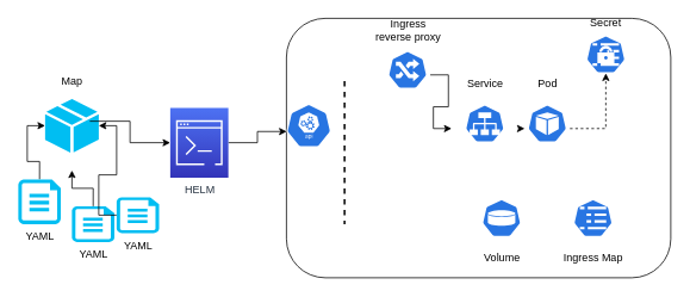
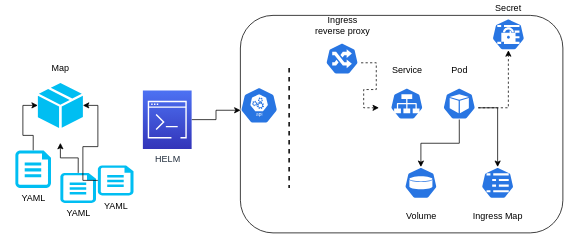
  <mxCell id="0" />
  <mxCell id="1" parent="0" />
  <mxCell id="2" value="" style="verticalLabelPosition=bottom;html=1;verticalAlign=top;align=center;strokeColor=none;fillColor=#00BEF2;shape=mxgraph.azure.cloud_service_package_file;" vertex="1" parent="1"><mxGeometry x="50" y="110" width="60" height="60" as="geometry" /></mxCell>
- <mxCell id="3" style="edgeStyle=orthogonalEdgeStyle;rounded=0;orthogonalLoop=1;jettySize=auto;html=1;" edge="1" parent="1" source="4" target="12"><mxGeometry relative="1" as="geometry" /></mxCell>
  <mxCell id="4" value="Map" style="text;html=1;align=center;verticalAlign=middle;resizable=0;points=[];autosize=1;spacingBottom=90;" vertex="1" parent="1"><mxGeometry x="60" y="80" width="40" height="110" as="geometry" /></mxCell>
  <mxCell id="5" style="edgeStyle=orthogonalEdgeStyle;rounded=0;orthogonalLoop=1;jettySize=auto;html=1;exitX=0.5;exitY=0;exitDx=0;exitDy=0;exitPerimeter=0;entryX=0;entryY=0.5;entryDx=0;entryDy=0;entryPerimeter=0;" edge="1" parent="1" source="6" target="2"><mxGeometry relative="1" as="geometry" /></mxCell>
  <mxCell id="6" value="YAML" style="verticalLabelPosition=bottom;html=1;verticalAlign=top;align=center;strokeColor=none;fillColor=#00BEF2;shape=mxgraph.azure.cloud_services_configuration_file;pointerEvents=1;" vertex="1" parent="1"><mxGeometry x="20" y="200" width="47.5" height="50" as="geometry" /></mxCell>
  <mxCell id="7" style="edgeStyle=orthogonalEdgeStyle;rounded=0;orthogonalLoop=1;jettySize=auto;html=1;exitX=0.5;exitY=0;exitDx=0;exitDy=0;exitPerimeter=0;" edge="1" parent="1" source="8" target="4"><mxGeometry relative="1" as="geometry"><mxPoint x="103.8" y="200" as="sourcePoint" /><mxPoint x="80" y="185" as="targetPoint" /></mxGeometry></mxCell>
  <mxCell id="8" value="YAML" style="verticalLabelPosition=bottom;html=1;verticalAlign=top;align=center;strokeColor=none;fillColor=#00BEF2;shape=mxgraph.azure.cloud_services_configuration_file;pointerEvents=1;" vertex="1" parent="1"><mxGeometry x="80" y="230" width="47.5" height="40" as="geometry" /></mxCell>
  <mxCell id="9" style="edgeStyle=orthogonalEdgeStyle;rounded=0;orthogonalLoop=1;jettySize=auto;html=1;entryX=1;entryY=0.5;entryDx=0;entryDy=0;entryPerimeter=0;" edge="1" parent="1" source="10" target="2"><mxGeometry relative="1" as="geometry" /></mxCell>
  <mxCell id="10" value="YAML" style="verticalLabelPosition=bottom;html=1;verticalAlign=top;align=center;strokeColor=none;fillColor=#00BEF2;shape=mxgraph.azure.cloud_services_configuration_file;pointerEvents=1;" vertex="1" parent="1"><mxGeometry x="130" y="220" width="47.5" height="40" as="geometry" /></mxCell>
  <mxCell id="11" style="edgeStyle=orthogonalEdgeStyle;rounded=0;orthogonalLoop=1;jettySize=auto;html=1;entryX=0.005;entryY=0.63;entryDx=0;entryDy=0;entryPerimeter=0;" edge="1" parent="1" source="12" target="26"><mxGeometry relative="1" as="geometry" /></mxCell>
  <mxCell id="12" value="HELM" style="points=[[0,0,0],[0.25,0,0],[0.5,0,0],[0.75,0,0],[1,0,0],[0,1,0],[0.25,1,0],[0.5,1,0],[0.75,1,0],[1,1,0],[0,0.25,0],[0,0.5,0],[0,0.75,0],[1,0.25,0],[1,0.5,0],[1,0.75,0]];outlineConnect=0;fontColor=#232F3E;gradientColor=#4D72F3;gradientDirection=north;fillColor=#3334B9;strokeColor=#ffffff;dashed=0;verticalLabelPosition=bottom;verticalAlign=top;align=center;html=1;fontSize=12;fontStyle=0;aspect=fixed;shape=mxgraph.aws4.resourceIcon;resIcon=mxgraph.aws4.command_line_interface;" vertex="1" parent="1"><mxGeometry x="190" y="120" width="65" height="78" as="geometry" /></mxCell>
  <mxCell id="13" value="" style="group" vertex="1" connectable="0" parent="1"><mxGeometry x="320" y="20" width="430" height="290" as="geometry" /></mxCell>
  <mxCell id="14" value="" style="rounded=1;whiteSpace=wrap;html=1;" vertex="1" parent="13"><mxGeometry width="430" height="290" as="geometry" /></mxCell>
  <mxCell id="15" value="Pod" style="html=1;dashed=0;whitespace=wrap;fillColor=#2875E2;strokeColor=#ffffff;points=[[0.005,0.63,0],[0.1,0.2,0],[0.9,0.2,0],[0.5,0,0],[0.995,0.63,0],[0.72,0.99,0],[0.5,1,0],[0.28,0.99,0]];shape=mxgraph.kubernetes.icon;prIcon=pod;spacingBottom=90;" vertex="1" parent="13"><mxGeometry x="266.279" y="96.667" width="51.163" height="42.182" as="geometry" /></mxCell>
- <mxCell id="16" style="edgeStyle=orthogonalEdgeStyle;rounded=0;orthogonalLoop=1;jettySize=auto;html=1;exitX=0.995;exitY=0.63;exitDx=0;exitDy=0;exitPerimeter=0;entryX=0.005;entryY=0.63;entryDx=0;entryDy=0;entryPerimeter=0;" edge="1" parent="13" source="17" target="15"><mxGeometry x="-10" as="geometry" /></mxCell>
  <mxCell id="17" value="Service" style="html=1;dashed=0;whitespace=wrap;fillColor=#2875E2;strokeColor=#ffffff;points=[[0.005,0.63,0],[0.1,0.2,0],[0.9,0.2,0],[0.5,0,0],[0.995,0.63,0],[0.72,0.99,0],[0.5,1,0],[0.28,0.99,0]];shape=mxgraph.kubernetes.icon;prIcon=svc;spacingBottom=90;" vertex="1" parent="13"><mxGeometry x="184.421" y="96.667" width="75" height="42.182" as="geometry" /></mxCell>
- <mxCell id="18" style="edgeStyle=orthogonalEdgeStyle;rounded=0;orthogonalLoop=1;jettySize=auto;html=1;exitX=0.995;exitY=0.63;exitDx=0;exitDy=0;exitPerimeter=0;entryX=0.005;entryY=0.63;entryDx=0;entryDy=0;entryPerimeter=0;" edge="1" parent="13" source="19" target="17"><mxGeometry x="-10" as="geometry" /></mxCell>
+ <mxCell id="18" style="edgeStyle=orthogonalEdgeStyle;rounded=0;orthogonalLoop=1;jettySize=auto;html=1;exitX=0.995;exitY=0.63;exitDx=0;exitDy=0;exitPerimeter=0;entryX=0.005;entryY=0.63;entryDx=0;entryDy=0;entryPerimeter=0;dashed=1;" edge="1" parent="13" source="19" target="17"><mxGeometry x="-10" as="geometry" /></mxCell>
  <mxCell id="19" value="&lt;span&gt;Ingress&lt;/span&gt;&lt;br&gt;&lt;span&gt;reverse proxy&lt;/span&gt;" style="html=1;dashed=0;whitespace=wrap;fillColor=#2875E2;strokeColor=#ffffff;points=[[0.005,0.63,0],[0.1,0.2,0],[0.9,0.2,0],[0.5,0,0],[0.995,0.63,0],[0.72,0.99,0],[0.5,1,0],[0.28,0.99,0]];shape=mxgraph.kubernetes.icon;prIcon=ing;spacingBottom=90;" vertex="1" parent="13"><mxGeometry x="109.998" y="36.667" width="51.163" height="42.182" as="geometry" /></mxCell>
  <mxCell id="20" value="Ingress Map" style="html=1;dashed=0;whitespace=wrap;fillColor=#2875E2;strokeColor=#ffffff;points=[[0.005,0.63,0],[0.1,0.2,0],[0.9,0.2,0],[0.5,0,0],[0.995,0.63,0],[0.72,0.99,0],[0.5,1,0],[0.28,0.99,0]];shape=mxgraph.kubernetes.icon;prIcon=cm;spacingBottom=-90;" vertex="1" parent="13"><mxGeometry x="317.442" y="202.121" width="51.163" height="42.182" as="geometry" /></mxCell>
- <mxCell id="22" value="Secret" style="html=1;dashed=0;whitespace=wrap;fillColor=#2875E2;strokeColor=#ffffff;points=[[0.005,0.63,0],[0.1,0.2,0],[0.9,0.2,0],[0.5,0,0],[0.995,0.63,0],[0.72,0.99,0],[0.5,1,0],[0.28,0.99,0]];shape=mxgraph.kubernetes.icon;prIcon=secret;spacingTop=-70;" vertex="1" parent="13"><mxGeometry x="331.767" y="19.333" width="51.163" height="42.182" as="geometry" /></mxCell>
+ <mxCell id="21" style="edgeStyle=orthogonalEdgeStyle;rounded=0;orthogonalLoop=1;jettySize=auto;html=1;exitX=0.995;exitY=0.63;exitDx=0;exitDy=0;exitPerimeter=0;entryX=0.5;entryY=0;entryDx=0;entryDy=0;entryPerimeter=0;" edge="1" parent="13" source="15" target="20"><mxGeometry x="-10" as="geometry" /></mxCell>
+ <mxCell id="22" value="Secret" style="html=1;dashed=0;whitespace=wrap;fillColor=#2875E2;strokeColor=#ffffff;points=[[0.005,0.63,0],[0.1,0.2,0],[0.9,0.2,0],[0.5,0,0],[0.995,0.63,0],[0.72,0.99,0],[0.5,1,0],[0.28,0.99,0]];shape=mxgraph.kubernetes.icon;prIcon=secret;spacingTop=-70;" vertex="1" parent="13"><mxGeometry x="331.767" y="4.333" width="51.163" height="42.182" as="geometry" /></mxCell>
  <mxCell id="23" style="edgeStyle=orthogonalEdgeStyle;rounded=0;orthogonalLoop=1;jettySize=auto;html=1;exitX=0.995;exitY=0.63;exitDx=0;exitDy=0;exitPerimeter=0;entryX=0.5;entryY=1;entryDx=0;entryDy=0;entryPerimeter=0;dashed=1;" edge="1" parent="13" source="15" target="22"><mxGeometry x="-10" as="geometry" /></mxCell>
  <mxCell id="24" value="Volume" style="html=1;dashed=0;whitespace=wrap;fillColor=#2875E2;strokeColor=#ffffff;points=[[0.005,0.63,0],[0.1,0.2,0],[0.9,0.2,0],[0.5,0,0],[0.995,0.63,0],[0.72,0.99,0],[0.5,1,0],[0.28,0.99,0]];shape=mxgraph.kubernetes.icon;prIcon=vol;spacingBottom=-90;" vertex="1" parent="13"><mxGeometry x="215.116" y="202.121" width="51.163" height="42.182" as="geometry" /></mxCell>
+ <mxCell id="25" style="edgeStyle=orthogonalEdgeStyle;rounded=0;orthogonalLoop=1;jettySize=auto;html=1;exitX=0.5;exitY=1;exitDx=0;exitDy=0;exitPerimeter=0;entryX=0.5;entryY=0;entryDx=0;entryDy=0;entryPerimeter=0;" edge="1" parent="13" source="15" target="24"><mxGeometry x="-10" as="geometry" /></mxCell>
  <mxCell id="26" value="" style="html=1;dashed=0;whitespace=wrap;fillColor=#2875E2;strokeColor=#ffffff;points=[[0.005,0.63,0],[0.1,0.2,0],[0.9,0.2,0],[0.5,0,0],[0.995,0.63,0],[0.72,0.99,0],[0.5,1,0],[0.28,0.99,0]];shape=mxgraph.kubernetes.icon;prIcon=api" vertex="1" parent="13"><mxGeometry y="95" width="50" height="50" as="geometry" /></mxCell>
  <mxCell id="27" value="" style="line;strokeWidth=2;direction=south;html=1;dashed=1;" vertex="1" parent="13"><mxGeometry x="60" y="70" width="10" height="160" as="geometry" /></mxCell>
